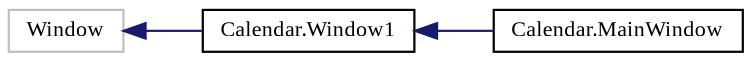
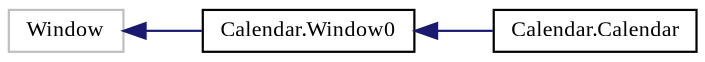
  digraph {
    fontname="Liberation Serif"
    rankdir=LR
    node [color=black fillcolor=white fontname="Liberation Serif" fontsize=10 shape=record style=filled]
    edge [color=midnightblue dir=back fontname="Liberation Serif" fontsize=10 labelfontname=Helvetica labelfontsize=10 style=solid]
    n1 [color=grey75 height=0.2 label=Window width=0.4]
-   n2 [height=0.2 label="Calendar.Window1" width=0.4]
-   n3 [height=0.2 label="Calendar.MainWindow" width=0.4]
+   n2 [height=0.2 label="Calendar.Window0" width=0.4]
+   n3 [height=0.2 label="Calendar.Calendar" width=0.4]
    n1 -> n2
    n2 -> n3
  }
